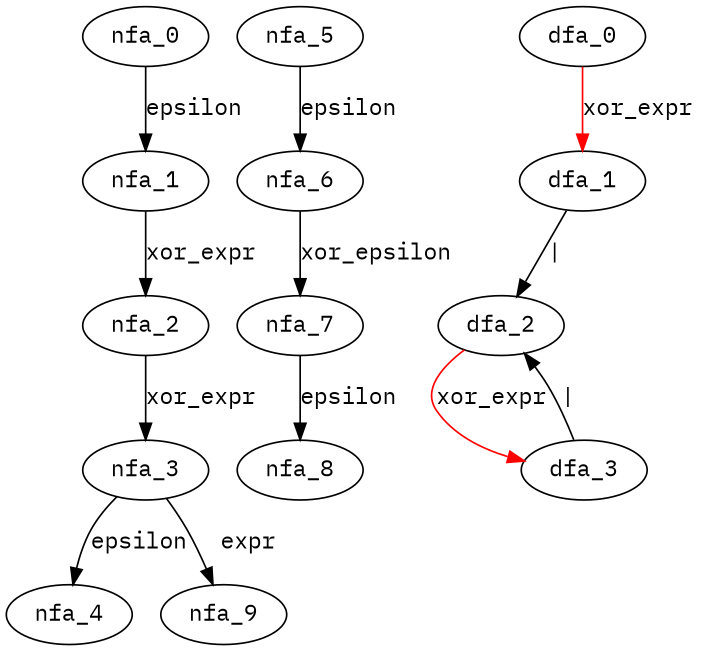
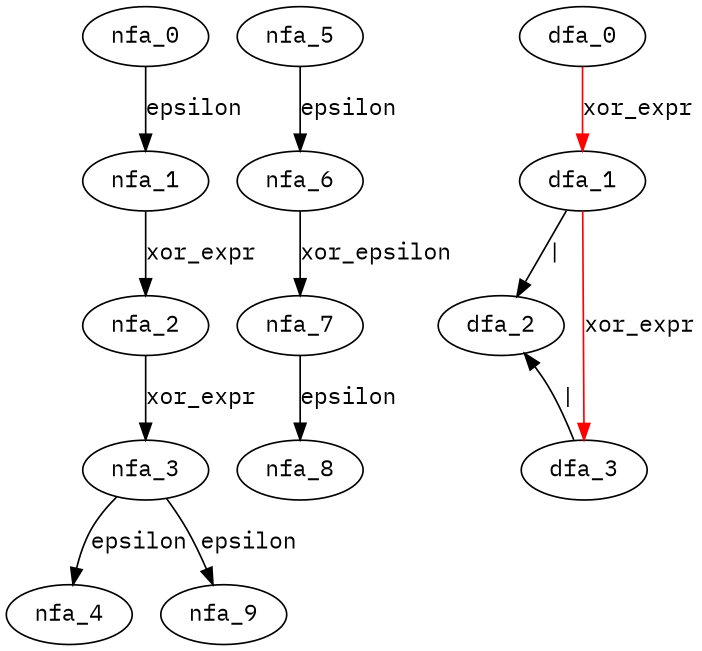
  digraph {
    fontname="IBM Plex Mono"
    node [fontname="IBM Plex Mono"]
    edge [fontname="IBM Plex Mono"]
    nfa_0
    nfa_1
    nfa_2
    nfa_3
    nfa_4
    nfa_9
    nfa_5
    nfa_6
    nfa_7
    nfa_8
    dfa_0
    dfa_1
    dfa_2
    dfa_3
    subgraph sub_1 {
      nfa_0
      nfa_1
      nfa_2
      nfa_3
      nfa_4
      nfa_9
      nfa_5
      nfa_6
      nfa_7
      nfa_8
    }
    subgraph sub_2 {
      dfa_0
      dfa_1
      dfa_2
      dfa_3
    }
    nfa_0 -> nfa_1 [label=epsilon]
    nfa_1 -> nfa_2 [label=xor_expr]
    nfa_2 -> nfa_3 [label=xor_expr]
    nfa_3 -> nfa_4 [label=epsilon]
-   nfa_3 -> nfa_9 [label=expr]
+   nfa_3 -> nfa_9 [label=epsilon]
    nfa_5 -> nfa_6 [label=epsilon]
    nfa_6 -> nfa_7 [label=xor_epsilon]
    nfa_7 -> nfa_8 [label=epsilon]
    dfa_0 -> dfa_1 [color=red label=xor_expr]
    dfa_1 -> dfa_2 [label="|"]
-   dfa_2 -> dfa_3 [color=red label=xor_expr]
+   dfa_1 -> dfa_3 [color=red label=xor_expr]
    dfa_3 -> dfa_2 [label="|"]
  }
